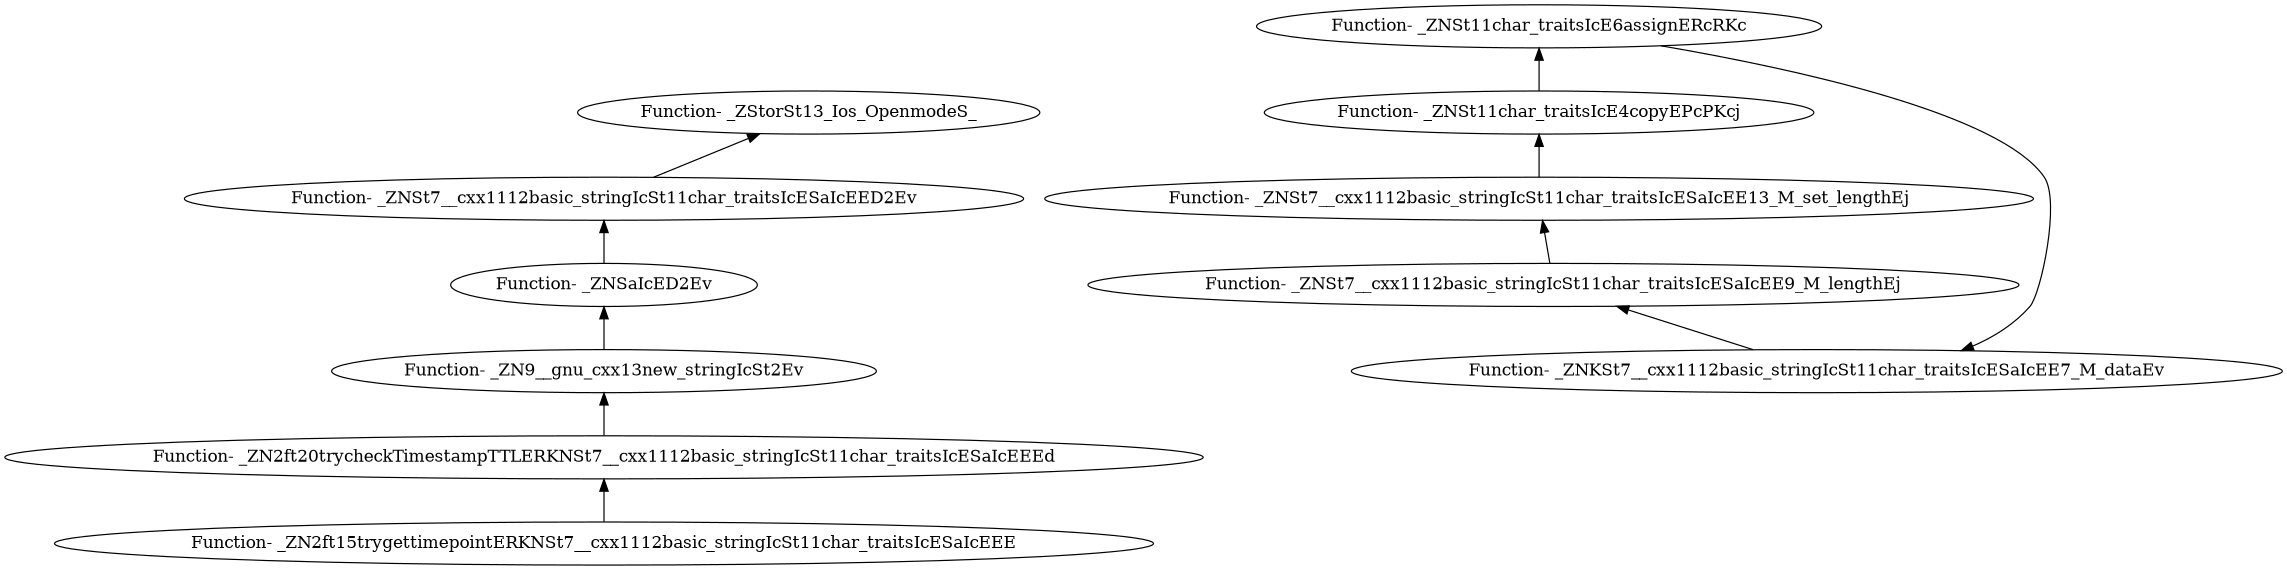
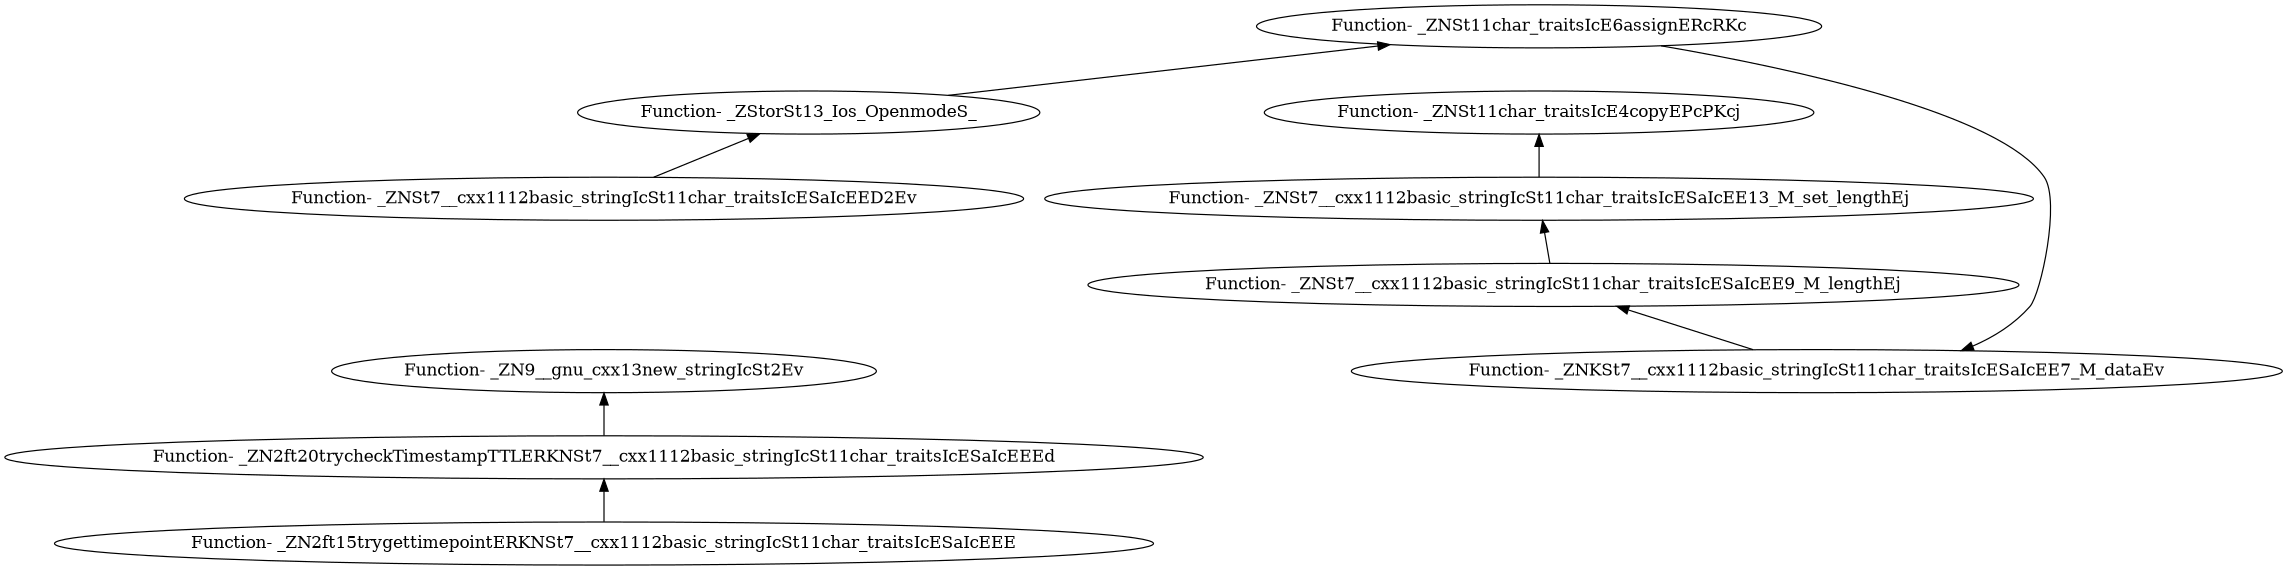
  digraph {
    edge [dir=back]
    "Function- _ZN2ft20trycheckTimestampTTLERKNSt7__cxx1112basic_stringIcSt11char_traitsIcESaIcEEEd"
    "Function- _ZN2ft15trygettimepointERKNSt7__cxx1112basic_stringIcSt11char_traitsIcESaIcEEE"
    n3 [label="Function- _ZN9__gnu_cxx13new_stringIcSt2Ev"]
-   "Function- _ZNSaIcED2Ev"
    "Function- _ZNSt7__cxx1112basic_stringIcSt11char_traitsIcESaIcEED2Ev"
    "Function- _ZStorSt13_Ios_OpenmodeS_"
    "Function- _ZNSt11char_traitsIcE6assignERcRKc"
    "Function- _ZNKSt7__cxx1112basic_stringIcSt11char_traitsIcESaIcEE7_M_dataEv"
    "Function- _ZNSt7__cxx1112basic_stringIcSt11char_traitsIcESaIcEE9_M_lengthEj"
    "Function- _ZNSt7__cxx1112basic_stringIcSt11char_traitsIcESaIcEE13_M_set_lengthEj"
    "Function- _ZNSt11char_traitsIcE4copyEPcPKcj"
    "Function- _ZN2ft20trycheckTimestampTTLERKNSt7__cxx1112basic_stringIcSt11char_traitsIcESaIcEEEd" -> "Function- _ZN2ft15trygettimepointERKNSt7__cxx1112basic_stringIcSt11char_traitsIcESaIcEEE"
    n3 -> "Function- _ZN2ft20trycheckTimestampTTLERKNSt7__cxx1112basic_stringIcSt11char_traitsIcESaIcEEEd"
-   "Function- _ZNSaIcED2Ev" -> n3
-   "Function- _ZNSt7__cxx1112basic_stringIcSt11char_traitsIcESaIcEED2Ev" -> "Function- _ZNSaIcED2Ev"
    "Function- _ZStorSt13_Ios_OpenmodeS_" -> "Function- _ZNSt7__cxx1112basic_stringIcSt11char_traitsIcESaIcEED2Ev"
-   "Function- _ZNSt11char_traitsIcE6assignERcRKc" -> "Function- _ZNSt11char_traitsIcE4copyEPcPKcj"
+   "Function- _ZNSt11char_traitsIcE6assignERcRKc" -> "Function- _ZStorSt13_Ios_OpenmodeS_"
    "Function- _ZNKSt7__cxx1112basic_stringIcSt11char_traitsIcESaIcEE7_M_dataEv" -> "Function- _ZNSt11char_traitsIcE6assignERcRKc"
    "Function- _ZNSt7__cxx1112basic_stringIcSt11char_traitsIcESaIcEE9_M_lengthEj" -> "Function- _ZNKSt7__cxx1112basic_stringIcSt11char_traitsIcESaIcEE7_M_dataEv"
    "Function- _ZNSt7__cxx1112basic_stringIcSt11char_traitsIcESaIcEE13_M_set_lengthEj" -> "Function- _ZNSt7__cxx1112basic_stringIcSt11char_traitsIcESaIcEE9_M_lengthEj"
    "Function- _ZNSt11char_traitsIcE4copyEPcPKcj" -> "Function- _ZNSt7__cxx1112basic_stringIcSt11char_traitsIcESaIcEE13_M_set_lengthEj"
  }
